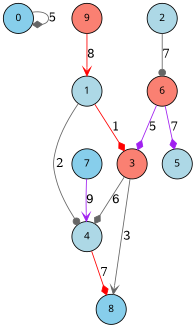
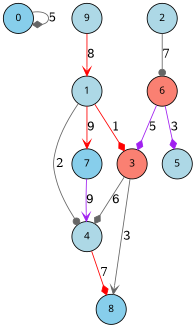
  digraph {
    node [color=black fillcolor=lightblue fontcolor=black fontname="sans-serif" fontsize=12 shape=circle style=filled]
    edge [arrowhead=diamond color=gray40]
    n1 [fillcolor=skyblue label=0]
    n2 [label=1]
    n3 [fillcolor=salmon label=3]
    n4 [label=4]
    n5 [fillcolor=skyblue label=7]
    n6 [fillcolor=skyblue label=8]
    n7 [label=2]
    n8 [fillcolor=salmon label=6]
    n9 [label=5]
-   n10 [fillcolor=salmon label=9]
+   n10 [label=9]
    n1 -> n1 [label=5]
    n2 -> n3 [color=red label=1]
    n2 -> n4 [arrowhead=dot label=2]
+   n2 -> n5 [arrowhead=vee color=red label=9]
    n3 -> n4 [label=6]
    n3 -> n6 [arrowhead=vee label=3]
    n4 -> n6 [color=red label=7]
    n5 -> n4 [arrowhead=vee color=purple label=9]
    n7 -> n8 [arrowhead=dot label=7]
    n8 -> n3 [color=purple label=5]
-   n8 -> n9 [color=purple label=7]
+   n8 -> n9 [color=purple label=3]
    n10 -> n2 [arrowhead=vee color=red label=8]
  }
